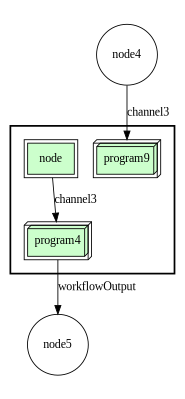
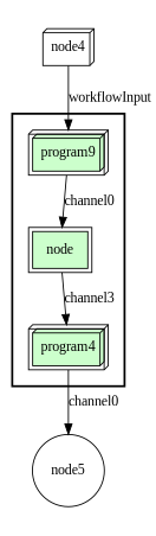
  digraph {
    fontname="Liberation Serif"
    rankdir=TB
    node [fillcolor="#CCFFCC" fontname="Liberation Serif" peripheries=2 shape=box3d style=filled]
    edge [fontname="Liberation Serif"]
    n1 [label=program9]
    n2 [label=program4]
    n3 [label="node" shape=box]
-   node4 [fillcolor="#FFFFFF" peripheries=1 shape=circle width=0.2]
+   node4 [fillcolor="#FFFFFF" peripheries=1 width=0.2]
    node5 [fillcolor="#FFFFFF" peripheries=1 shape=circle width=0.2]
    subgraph cluster_1 {
      fontsize=18
      penwidth=2
      subgraph cluster_2 {
        color=white
        fontsize=18
        penwidth=2
        n1
        n2
        n3
      }
    }
    subgraph cluster_3 {
      color=white
      subgraph cluster_4 {
        color=white
        node4
      }
    }
    subgraph cluster_5 {
      color=white
      subgraph cluster_6 {
        color=white
        node5
      }
    }
-   n2 -> node5 [label=workflowOutput]
+   n1 -> n3 [label=channel0]
+   n2 -> node5 [label=channel0]
    n3 -> n2 [label=channel3]
-   node4 -> n1 [label=channel3]
+   node4 -> n1 [label=workflowInput]
  }
